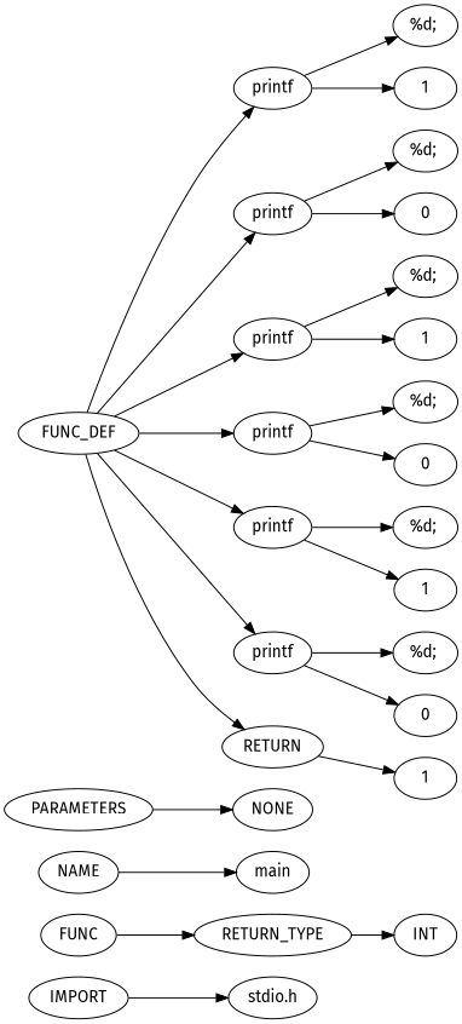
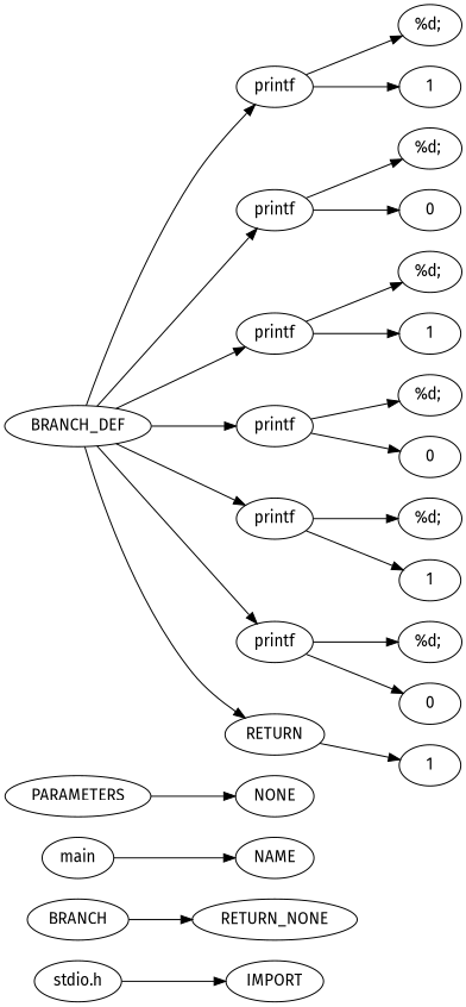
  strict digraph {
    fontname="Fira Sans"
    rankdir=LR
    node [fontname="Fira Sans"]
    edge [fontname="Fira Sans"]
    n1 [label=IMPORT]
    n2 [label="stdio.h"]
-   n3 [label=FUNC]
-   n4 [label=RETURN_TYPE]
-   n5 [label=INT]
+   n3 [label=BRANCH]
+   n4 [label=RETURN_NONE]
    n6 [label=NAME]
    n7 [label=main]
    n8 [label=PARAMETERS]
    n9 [label=NONE]
-   n10 [label=FUNC_DEF]
+   n10 [label=BRANCH_DEF]
    n11 [label=printf]
    n12 [label=printf]
    n13 [label=printf]
    n14 [label=printf]
    n15 [label=printf]
    n16 [label=printf]
    n17 [label=RETURN]
    n18 [label="%d; "]
    n19 [label=1]
    n20 [label="%d; "]
    n21 [label=0]
    n22 [label="%d; "]
    n23 [label=1]
    n24 [label="%d; "]
    n25 [label=0]
    n26 [label="%d; "]
    n27 [label=1]
    n28 [label="%d; "]
    n29 [label=0]
    n30 [label=1]
-   n1 -> n2
+   n2 -> n1
    n3 -> n4
-   n4 -> n5
-   n6 -> n7
+   n7 -> n6
    n8 -> n9
    n10 -> n11
    n10 -> n12
    n10 -> n13
    n10 -> n14
    n10 -> n15
    n10 -> n16
    n10 -> n17
    n11 -> n18
    n11 -> n19
    n12 -> n20
    n12 -> n21
    n13 -> n22
    n13 -> n23
    n14 -> n24
    n14 -> n25
    n15 -> n26
    n15 -> n27
    n16 -> n28
    n16 -> n29
    n17 -> n30
  }
